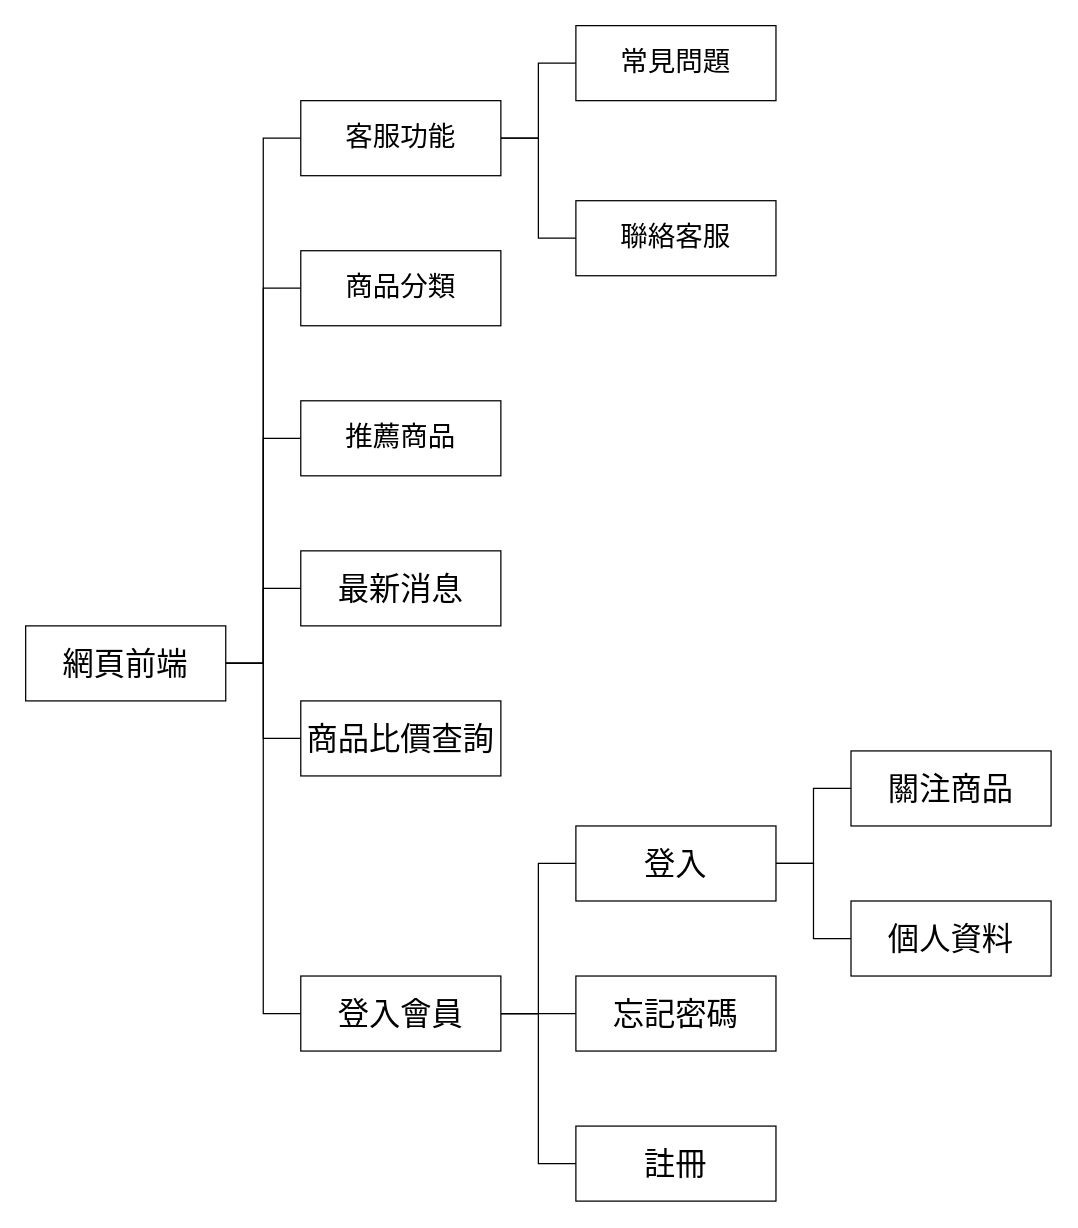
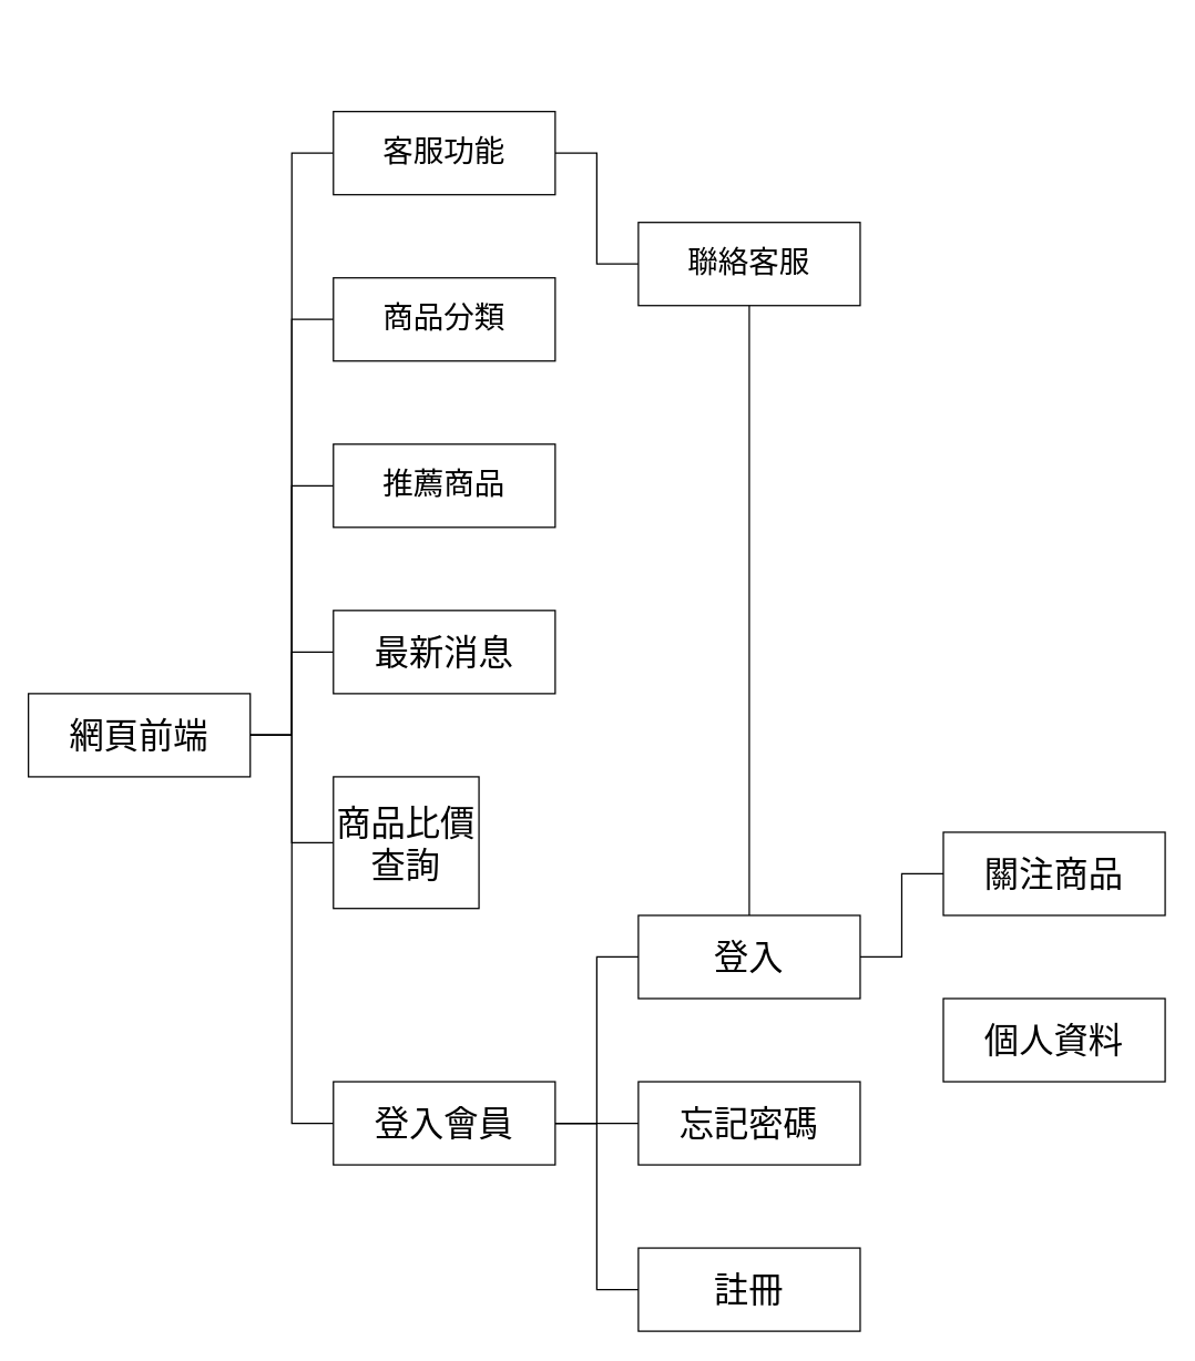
  <mxCell id="0" />
  <mxCell id="1" parent="0" />
  <mxCell id="2" style="edgeStyle=orthogonalEdgeStyle;rounded=0;orthogonalLoop=1;jettySize=auto;html=1;entryX=0;entryY=0.5;entryDx=0;entryDy=0;endArrow=none;endFill=0;" parent="1" source="8" target="16" edge="1"><mxGeometry relative="1" as="geometry" /></mxCell>
  <mxCell id="3" style="edgeStyle=orthogonalEdgeStyle;rounded=0;orthogonalLoop=1;jettySize=auto;html=1;exitX=1;exitY=0.5;exitDx=0;exitDy=0;entryX=0;entryY=0.5;entryDx=0;entryDy=0;endArrow=none;endFill=0;" parent="1" source="8" target="14" edge="1"><mxGeometry relative="1" as="geometry" /></mxCell>
  <mxCell id="4" style="edgeStyle=orthogonalEdgeStyle;rounded=0;orthogonalLoop=1;jettySize=auto;html=1;entryX=0;entryY=0.5;entryDx=0;entryDy=0;endArrow=none;endFill=0;" parent="1" source="8" target="13" edge="1"><mxGeometry relative="1" as="geometry" /></mxCell>
  <mxCell id="5" style="edgeStyle=orthogonalEdgeStyle;rounded=0;orthogonalLoop=1;jettySize=auto;html=1;entryX=0;entryY=0.5;entryDx=0;entryDy=0;endArrow=none;endFill=0;" parent="1" source="8" target="12" edge="1"><mxGeometry relative="1" as="geometry" /></mxCell>
  <mxCell id="6" style="edgeStyle=orthogonalEdgeStyle;rounded=0;orthogonalLoop=1;jettySize=auto;html=1;entryX=0;entryY=0.5;entryDx=0;entryDy=0;endArrow=none;endFill=0;" parent="1" source="8" target="23" edge="1"><mxGeometry relative="1" as="geometry" /></mxCell>
  <mxCell id="7" style="edgeStyle=orthogonalEdgeStyle;rounded=0;orthogonalLoop=1;jettySize=auto;html=1;entryX=0;entryY=0.5;entryDx=0;entryDy=0;endArrow=none;endFill=0;" edge="1" parent="1" source="8" target="26"><mxGeometry relative="1" as="geometry" /></mxCell>
  <mxCell id="8" value="&lt;font style=&quot;font-size: 25px;&quot;&gt;網頁前端&lt;/font&gt;" style="rounded=0;whiteSpace=wrap;html=1;direction=east;" parent="1" vertex="1"><mxGeometry y="500" width="160" height="60" as="geometry" x="20" /></mxCell>
  <mxCell id="9" style="edgeStyle=orthogonalEdgeStyle;rounded=0;orthogonalLoop=1;jettySize=auto;html=1;entryX=0;entryY=0.5;entryDx=0;entryDy=0;endArrow=none;endFill=0;" parent="1" source="12" target="20" edge="1"><mxGeometry relative="1" as="geometry" /></mxCell>
  <mxCell id="10" style="edgeStyle=orthogonalEdgeStyle;rounded=0;orthogonalLoop=1;jettySize=auto;html=1;entryX=0;entryY=0.5;entryDx=0;entryDy=0;endArrow=none;endFill=0;" parent="1" source="12" target="21" edge="1"><mxGeometry relative="1" as="geometry" /></mxCell>
  <mxCell id="11" style="edgeStyle=orthogonalEdgeStyle;rounded=0;orthogonalLoop=1;jettySize=auto;html=1;entryX=0;entryY=0.5;entryDx=0;entryDy=0;endArrow=none;endFill=0;" parent="1" source="12" target="22" edge="1"><mxGeometry relative="1" as="geometry" /></mxCell>
  <mxCell id="12" value="&lt;font style=&quot;font-size: 25px;&quot;&gt;登入會員&lt;/font&gt;" style="rounded=0;whiteSpace=wrap;html=1;" parent="1" vertex="1"><mxGeometry x="240" y="780" width="160" height="60" as="geometry" /></mxCell>
- <mxCell id="13" value="&lt;font style=&quot;font-size: 25px;&quot;&gt;商品比價查詢&lt;/font&gt;" style="rounded=0;whiteSpace=wrap;html=1;" parent="1" vertex="1"><mxGeometry x="240" y="560" width="160" height="60" as="geometry" /></mxCell>
+ <mxCell id="13" value="&lt;font style=&quot;font-size: 25px;&quot;&gt;商品比價查詢&lt;/font&gt;" style="rounded=0;whiteSpace=wrap;html=1;" parent="1" vertex="1"><mxGeometry x="240" y="560" width="105" height="95" as="geometry" /></mxCell>
  <mxCell id="14" value="&lt;font style=&quot;font-size: 25px;&quot;&gt;最新消息&lt;/font&gt;" style="rounded=0;whiteSpace=wrap;html=1;" parent="1" vertex="1"><mxGeometry x="240" y="440" width="160" height="60" as="geometry" /></mxCell>
  <mxCell id="15" value="&lt;font style=&quot;font-size: 25px;&quot;&gt;個人資料&lt;/font&gt;" style="rounded=0;whiteSpace=wrap;html=1;" parent="1" vertex="1"><mxGeometry x="680" y="720" width="160" height="60" as="geometry" /></mxCell>
  <mxCell id="16" value="&lt;font style=&quot;font-size: 22px;&quot;&gt;推薦商品&lt;/font&gt;" style="rounded=0;whiteSpace=wrap;html=1;" parent="1" vertex="1"><mxGeometry x="240" y="320" width="160" height="60" as="geometry" /></mxCell>
  <mxCell id="17" value="&lt;font style=&quot;font-size: 25px;&quot;&gt;關注商品&lt;/font&gt;" style="rounded=0;whiteSpace=wrap;html=1;" parent="1" vertex="1"><mxGeometry x="680" y="600" width="160" height="60" as="geometry" /></mxCell>
  <mxCell id="18" style="edgeStyle=orthogonalEdgeStyle;rounded=0;orthogonalLoop=1;jettySize=auto;html=1;endArrow=none;endFill=0;" parent="1" source="20" target="17" edge="1"><mxGeometry relative="1" as="geometry" /></mxCell>
- <mxCell id="19" style="edgeStyle=orthogonalEdgeStyle;rounded=0;orthogonalLoop=1;jettySize=auto;html=1;entryX=0;entryY=0.5;entryDx=0;entryDy=0;endArrow=none;endFill=0;" parent="1" source="20" target="15" edge="1"><mxGeometry relative="1" as="geometry" /></mxCell>
+ <mxCell id="19" style="edgeStyle=orthogonalEdgeStyle;rounded=0;orthogonalLoop=1;jettySize=auto;html=1;endArrow=none;endFill=0;" parent="1" source="20" target="28" edge="1"><mxGeometry relative="1" as="geometry" /></mxCell>
  <mxCell id="20" value="&lt;font style=&quot;font-size: 25px;&quot;&gt;登入&lt;/font&gt;" style="rounded=0;whiteSpace=wrap;html=1;" parent="1" vertex="1"><mxGeometry x="460" y="660" width="160" height="60" as="geometry" /></mxCell>
  <mxCell id="21" value="&lt;font style=&quot;font-size: 25px;&quot;&gt;忘記密碼&lt;/font&gt;" style="rounded=0;whiteSpace=wrap;html=1;" parent="1" vertex="1"><mxGeometry x="460" y="780" width="160" height="60" as="geometry" /></mxCell>
  <mxCell id="22" value="&lt;font style=&quot;font-size: 25px;&quot;&gt;註冊&lt;/font&gt;" style="rounded=0;whiteSpace=wrap;html=1;" parent="1" vertex="1"><mxGeometry x="460" y="900" width="160" height="60" as="geometry" /></mxCell>
  <mxCell id="23" value="&lt;font style=&quot;font-size: 22px;&quot;&gt;商品分類&lt;/font&gt;" style="rounded=0;whiteSpace=wrap;html=1;" parent="1" vertex="1"><mxGeometry x="240" y="200" width="160" height="60" as="geometry" /></mxCell>
- <mxCell id="24" style="edgeStyle=orthogonalEdgeStyle;rounded=0;orthogonalLoop=1;jettySize=auto;html=1;entryX=0;entryY=0.5;entryDx=0;entryDy=0;endArrow=none;endFill=0;" edge="1" parent="1" source="26" target="27"><mxGeometry relative="1" as="geometry" /></mxCell>
  <mxCell id="25" style="edgeStyle=orthogonalEdgeStyle;rounded=0;orthogonalLoop=1;jettySize=auto;html=1;entryX=0;entryY=0.5;entryDx=0;entryDy=0;endArrow=none;endFill=0;" edge="1" parent="1" source="26" target="28"><mxGeometry relative="1" as="geometry" /></mxCell>
  <mxCell id="26" value="&lt;font style=&quot;font-size: 22px;&quot;&gt;客服功能&lt;/font&gt;" style="rounded=0;whiteSpace=wrap;html=1;" vertex="1" parent="1"><mxGeometry x="240" y="80" width="160" height="60" as="geometry" /></mxCell>
- <mxCell id="27" value="&lt;font style=&quot;font-size: 22px;&quot;&gt;常見問題&lt;/font&gt;" style="rounded=0;whiteSpace=wrap;html=1;" vertex="1" parent="1"><mxGeometry x="460" y="20" width="160" height="60" as="geometry" /></mxCell>
  <mxCell id="28" value="&lt;font style=&quot;font-size: 22px;&quot;&gt;聯絡客服&lt;/font&gt;" style="rounded=0;whiteSpace=wrap;html=1;" vertex="1" parent="1"><mxGeometry x="460" y="160" width="160" height="60" as="geometry" /></mxCell>
